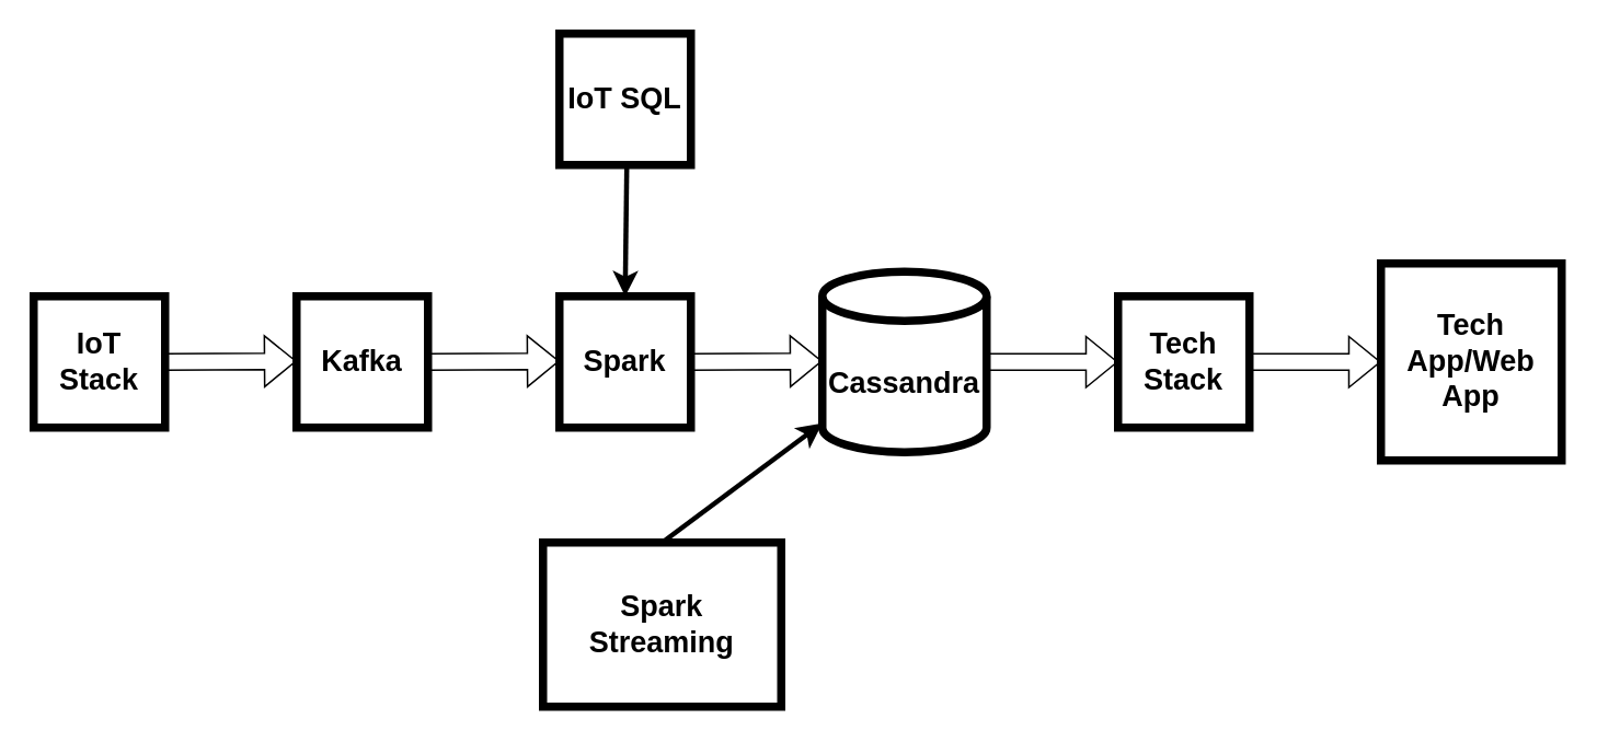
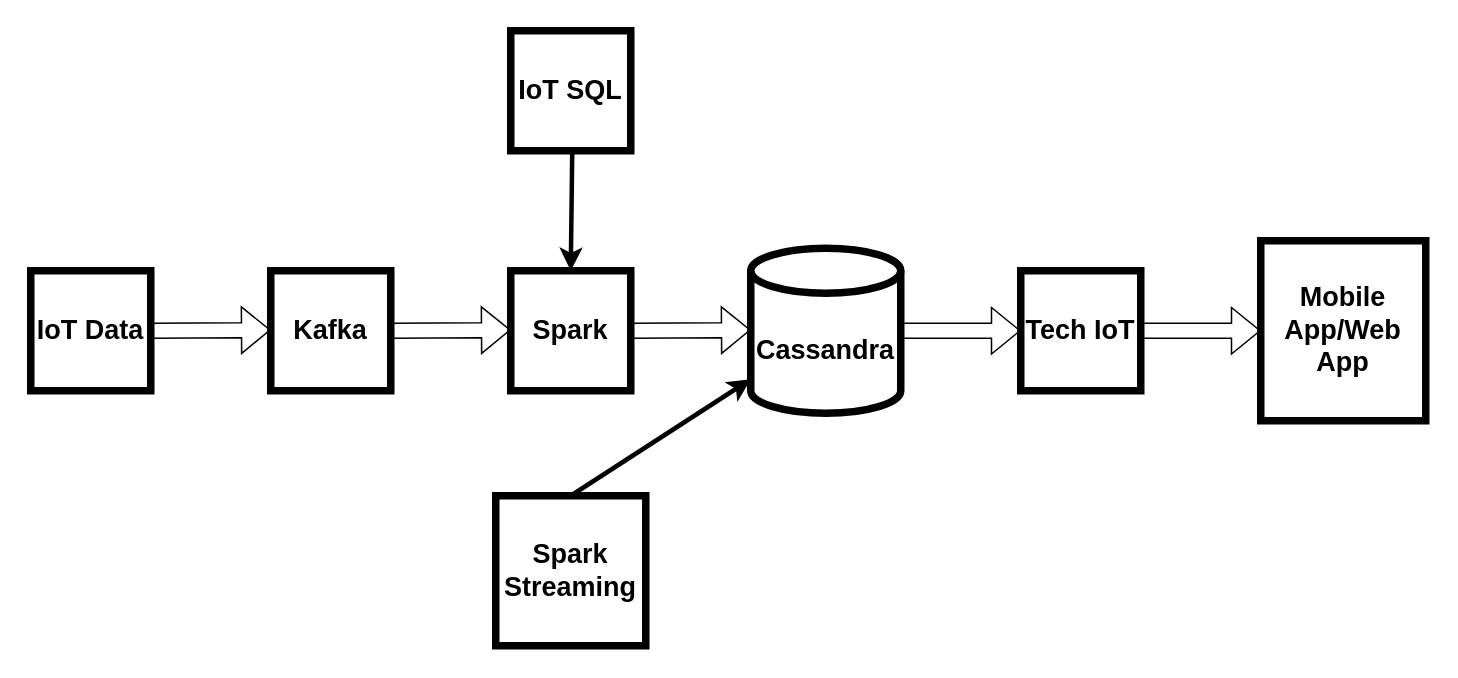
  <mxCell id="0" />
  <mxCell id="1" parent="0" />
- <mxCell id="2" value="&lt;b&gt;&lt;font style=&quot;font-size: 18px;&quot;&gt;IoT Stack&lt;/font&gt;&lt;/b&gt;" style="whiteSpace=wrap;html=1;aspect=fixed;strokeWidth=5;" parent="1" vertex="1"><mxGeometry x="20" y="180" width="80" height="80" as="geometry" /></mxCell>
+ <mxCell id="2" value="&lt;b&gt;&lt;font style=&quot;font-size: 18px;&quot;&gt;IoT Data&lt;/font&gt;&lt;/b&gt;" style="whiteSpace=wrap;html=1;aspect=fixed;strokeWidth=5;" parent="1" vertex="1"><mxGeometry x="20" y="180" width="80" height="80" as="geometry" /></mxCell>
  <mxCell id="3" value="&lt;b&gt;&lt;font style=&quot;font-size: 18px;&quot;&gt;Kafka&lt;/font&gt;&lt;/b&gt;" style="whiteSpace=wrap;html=1;aspect=fixed;strokeWidth=5;" parent="1" vertex="1"><mxGeometry x="180" y="180" width="80" height="80" as="geometry" /></mxCell>
  <mxCell id="4" value="&lt;b&gt;&lt;font style=&quot;font-size: 18px;&quot;&gt;Spark&lt;/font&gt;&lt;/b&gt;" style="whiteSpace=wrap;html=1;aspect=fixed;strokeWidth=5;" parent="1" vertex="1"><mxGeometry x="340" y="180" width="80" height="80" as="geometry" /></mxCell>
  <mxCell id="5" value="&lt;b&gt;Cassandra&lt;/b&gt;" style="shape=cylinder3;whiteSpace=wrap;html=1;boundedLbl=1;backgroundOutline=1;size=15;strokeWidth=5;fontSize=18;" parent="1" vertex="1"><mxGeometry x="500" y="165" width="100" height="110" as="geometry" /></mxCell>
  <mxCell id="6" value="" style="shape=flexArrow;endArrow=classic;html=1;rounded=0;fontSize=18;exitX=1;exitY=0.5;exitDx=0;exitDy=0;" parent="1" source="2" edge="1"><mxGeometry width="50" height="50" relative="1" as="geometry"><mxPoint x="130" y="219.5" as="sourcePoint" /><mxPoint x="180" y="219.5" as="targetPoint" /></mxGeometry></mxCell>
  <mxCell id="7" value="" style="shape=flexArrow;endArrow=classic;html=1;rounded=0;fontSize=18;exitX=1;exitY=0.5;exitDx=0;exitDy=0;" parent="1" edge="1"><mxGeometry width="50" height="50" relative="1" as="geometry"><mxPoint x="260" y="220" as="sourcePoint" /><mxPoint x="340" y="219.5" as="targetPoint" /></mxGeometry></mxCell>
  <mxCell id="8" value="" style="shape=flexArrow;endArrow=classic;html=1;rounded=0;fontSize=18;exitX=1;exitY=0.5;exitDx=0;exitDy=0;" parent="1" edge="1"><mxGeometry width="50" height="50" relative="1" as="geometry"><mxPoint x="420" y="220" as="sourcePoint" /><mxPoint x="500" y="219.5" as="targetPoint" /></mxGeometry></mxCell>
  <mxCell id="9" value="" style="shape=flexArrow;endArrow=classic;html=1;rounded=0;fontSize=18;exitX=1;exitY=0.5;exitDx=0;exitDy=0;" parent="1" edge="1"><mxGeometry width="50" height="50" relative="1" as="geometry"><mxPoint x="600" y="220" as="sourcePoint" /><mxPoint x="680" y="220" as="targetPoint" /></mxGeometry></mxCell>
  <mxCell id="10" value="&lt;b&gt;&lt;font style=&quot;font-size: 18px;&quot;&gt;IoT SQL&lt;/font&gt;&lt;/b&gt;" style="whiteSpace=wrap;html=1;aspect=fixed;strokeWidth=5;" parent="1" vertex="1"><mxGeometry x="340" y="20" width="80" height="80" as="geometry" /></mxCell>
- <mxCell id="11" value="&lt;b&gt;&lt;font style=&quot;font-size: 18px;&quot;&gt;Spark Streaming&lt;/font&gt;&lt;/b&gt;" style="whiteSpace=wrap;html=1;aspect=fixed;strokeWidth=5;" parent="1" vertex="1"><mxGeometry x="330" y="330" width="145" height="100" as="geometry" /></mxCell>
+ <mxCell id="11" value="&lt;b&gt;&lt;font style=&quot;font-size: 18px;&quot;&gt;Spark Streaming&lt;/font&gt;&lt;/b&gt;" style="whiteSpace=wrap;html=1;aspect=fixed;strokeWidth=5;" parent="1" vertex="1"><mxGeometry x="330" y="330" width="100" height="100" as="geometry" /></mxCell>
  <mxCell id="12" value="" style="endArrow=classic;html=1;rounded=0;fontSize=18;entryX=0.5;entryY=0;entryDx=0;entryDy=0;strokeWidth=3;" parent="1" target="4" edge="1"><mxGeometry width="50" height="50" relative="1" as="geometry"><mxPoint x="381" y="100" as="sourcePoint" /><mxPoint x="420" y="120" as="targetPoint" /></mxGeometry></mxCell>
  <mxCell id="13" value="" style="endArrow=classic;html=1;rounded=0;fontSize=18;exitX=0.5;exitY=0;exitDx=0;exitDy=0;strokeWidth=3;" parent="1" source="11" target="5" edge="1"><mxGeometry width="50" height="50" relative="1" as="geometry"><mxPoint x="290" y="250" as="sourcePoint" /><mxPoint x="370" y="249.5" as="targetPoint" /></mxGeometry></mxCell>
- <mxCell id="14" value="&lt;b&gt;Tech App/Web App&lt;/b&gt;" style="rounded=0;whiteSpace=wrap;html=1;strokeWidth=5;fontSize=18;direction=south;" vertex="1" parent="1"><mxGeometry x="840" y="160" width="110" height="120" as="geometry" /></mxCell>
- <mxCell id="15" value="&lt;b&gt;&lt;font style=&quot;font-size: 18px;&quot;&gt;Tech Stack&lt;/font&gt;&lt;/b&gt;" style="whiteSpace=wrap;html=1;aspect=fixed;strokeWidth=5;" vertex="1" parent="1"><mxGeometry x="680" y="180" width="80" height="80" as="geometry" /></mxCell>
+ <mxCell id="14" value="&lt;b&gt;Mobile App/Web App&lt;/b&gt;" style="rounded=0;whiteSpace=wrap;html=1;strokeWidth=5;fontSize=18;direction=south;" vertex="1" parent="1"><mxGeometry x="840" y="160" width="110" height="120" as="geometry" /></mxCell>
+ <mxCell id="15" value="&lt;b&gt;&lt;font style=&quot;font-size: 18px;&quot;&gt;Tech IoT&lt;/font&gt;&lt;/b&gt;" style="whiteSpace=wrap;html=1;aspect=fixed;strokeWidth=5;" vertex="1" parent="1"><mxGeometry x="680" y="180" width="80" height="80" as="geometry" /></mxCell>
  <mxCell id="16" value="" style="shape=flexArrow;endArrow=classic;html=1;rounded=0;fontSize=18;exitX=1;exitY=0.5;exitDx=0;exitDy=0;" edge="1" parent="1"><mxGeometry width="50" height="50" relative="1" as="geometry"><mxPoint x="760" y="220" as="sourcePoint" /><mxPoint x="840" y="220" as="targetPoint" /></mxGeometry></mxCell>
